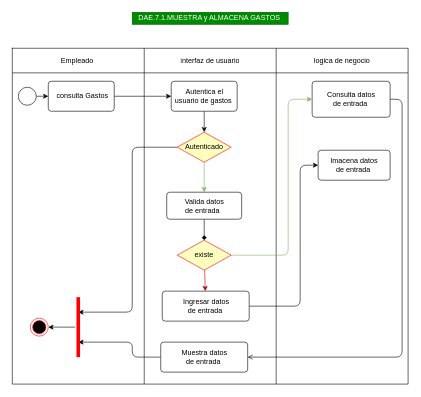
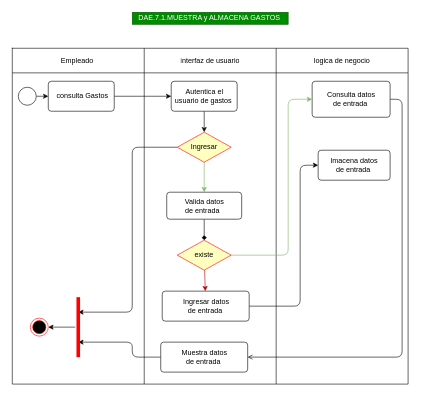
  <mxCell id="0" />
  <mxCell id="1" parent="0" />
  <mxCell id="2" value="" style="shape=table;startSize=0;container=1;collapsible=0;childLayout=tableLayout;" parent="1" vertex="1"><mxGeometry x="20" y="80" width="660" height="560" as="geometry" /></mxCell>
  <mxCell id="3" value="" style="shape=partialRectangle;collapsible=0;dropTarget=0;pointerEvents=0;fillColor=none;top=0;left=0;bottom=0;right=0;points=[[0,0.5],[1,0.5]];portConstraint=eastwest;" parent="2" vertex="1"><mxGeometry width="660" height="41" as="geometry" /></mxCell>
  <mxCell id="4" value="Empleado&amp;nbsp;" style="shape=partialRectangle;html=1;whiteSpace=wrap;connectable=0;overflow=hidden;fillColor=none;top=0;left=0;bottom=0;right=0;pointerEvents=1;" parent="3" vertex="1"><mxGeometry width="220" height="41" as="geometry"><mxRectangle width="220" height="41" as="alternateBounds" /></mxGeometry></mxCell>
  <mxCell id="5" value="interfaz de usuario" style="shape=partialRectangle;html=1;whiteSpace=wrap;connectable=0;overflow=hidden;fillColor=none;top=0;left=0;bottom=0;right=0;pointerEvents=1;" parent="3" vertex="1"><mxGeometry x="220" width="220" height="41" as="geometry"><mxRectangle width="220" height="41" as="alternateBounds" /></mxGeometry></mxCell>
  <mxCell id="6" value="logica de negocio" style="shape=partialRectangle;html=1;whiteSpace=wrap;connectable=0;overflow=hidden;fillColor=none;top=0;left=0;bottom=0;right=0;pointerEvents=1;" parent="3" vertex="1"><mxGeometry x="440" width="220" height="41" as="geometry"><mxRectangle width="220" height="41" as="alternateBounds" /></mxGeometry></mxCell>
  <mxCell id="7" value="" style="shape=partialRectangle;collapsible=0;dropTarget=0;pointerEvents=0;fillColor=none;top=0;left=0;bottom=0;right=0;points=[[0,0.5],[1,0.5]];portConstraint=eastwest;" parent="2" vertex="1"><mxGeometry y="41" width="660" height="519" as="geometry" /></mxCell>
  <mxCell id="8" value="" style="shape=partialRectangle;html=1;whiteSpace=wrap;connectable=0;overflow=hidden;fillColor=none;top=0;left=0;bottom=0;right=0;pointerEvents=1;" parent="7" vertex="1"><mxGeometry width="220" height="519" as="geometry"><mxRectangle width="220" height="519" as="alternateBounds" /></mxGeometry></mxCell>
  <mxCell id="9" value="" style="shape=partialRectangle;html=1;whiteSpace=wrap;connectable=0;overflow=hidden;fillColor=none;top=0;left=0;bottom=0;right=0;pointerEvents=1;" parent="7" vertex="1"><mxGeometry x="220" width="220" height="519" as="geometry"><mxRectangle width="220" height="519" as="alternateBounds" /></mxGeometry></mxCell>
  <mxCell id="10" value="" style="shape=partialRectangle;html=1;whiteSpace=wrap;connectable=0;overflow=hidden;fillColor=none;top=0;left=0;bottom=0;right=0;pointerEvents=1;" parent="7" vertex="1"><mxGeometry x="440" width="220" height="519" as="geometry"><mxRectangle width="220" height="519" as="alternateBounds" /></mxGeometry></mxCell>
  <mxCell id="11" value="DAE.7.1.MUESTRA y ALMACENA GASTOS&amp;nbsp;" style="text;html=1;resizable=0;autosize=1;align=center;verticalAlign=middle;points=[];rounded=0;fillColor=#008a00;fontColor=#ffffff;strokeColor=#005700;" parent="1" vertex="1"><mxGeometry x="220" y="20" width="260" height="20" as="geometry" /></mxCell>
  <mxCell id="12" style="edgeStyle=none;html=1;entryX=0;entryY=0.5;entryDx=0;entryDy=0;" parent="1" source="13" edge="1"><mxGeometry relative="1" as="geometry"><mxPoint x="80" y="160" as="targetPoint" /></mxGeometry></mxCell>
  <mxCell id="13" value="" style="ellipse;html=1;fillColor=#FFFFFF;" parent="1" vertex="1"><mxGeometry x="30" y="145" width="30" height="30" as="geometry" /></mxCell>
  <mxCell id="14" value="" style="ellipse;html=1;shape=endState;fillColor=#000000;strokeColor=#ff0000;" parent="1" vertex="1"><mxGeometry x="50" y="530" width="30" height="30" as="geometry" /></mxCell>
  <mxCell id="15" value="" style="edgeStyle=none;html=1;" parent="1" source="16" target="18" edge="1"><mxGeometry relative="1" as="geometry" /></mxCell>
  <mxCell id="16" value="&lt;span style=&quot;color: rgb(0 , 0 , 0)&quot;&gt;&amp;nbsp;consulta Gastos&lt;/span&gt;" style="html=1;align=center;verticalAlign=middle;rounded=1;absoluteArcSize=1;arcSize=10;dashed=0;fillColor=#FFFFFF;" parent="1" vertex="1"><mxGeometry x="80" y="135" width="110" height="50" as="geometry" /></mxCell>
  <mxCell id="17" style="edgeStyle=none;html=1;entryX=0.5;entryY=0;entryDx=0;entryDy=0;" parent="1" source="18" target="21" edge="1"><mxGeometry relative="1" as="geometry" /></mxCell>
  <mxCell id="18" value="&lt;span style=&quot;color: rgb(0 , 0 , 0)&quot;&gt;Autentica el &lt;br&gt;usuario de gastos&amp;nbsp;&lt;/span&gt;" style="html=1;align=center;verticalAlign=middle;rounded=1;absoluteArcSize=1;arcSize=10;dashed=0;fillColor=#FFFFFF;" parent="1" vertex="1"><mxGeometry x="285" y="135" width="110" height="50" as="geometry" /></mxCell>
  <mxCell id="19" style="edgeStyle=none;html=1;entryX=0.5;entryY=0;entryDx=0;entryDy=0;fontColor=#00CC00;fillColor=#d5e8d4;strokeColor=#82b366;gradientColor=#97d077;exitX=0.5;exitY=1;exitDx=0;exitDy=0;" parent="1" source="21" target="25" edge="1"><mxGeometry relative="1" as="geometry"><mxPoint x="520" y="160" as="targetPoint" /><Array as="points" /></mxGeometry></mxCell>
  <mxCell id="20" style="edgeStyle=none;html=1;entryX=0.75;entryY=0.5;entryDx=0;entryDy=0;entryPerimeter=0;fontColor=#FFFFFF;" parent="1" source="21" target="39" edge="1"><mxGeometry relative="1" as="geometry"><Array as="points"><mxPoint x="220" y="245" /><mxPoint x="220" y="520" /></Array></mxGeometry></mxCell>
- <mxCell id="21" value="&lt;span style=&quot;color: rgb(0 , 0 , 0)&quot;&gt;Autenticado&lt;/span&gt;" style="rhombus;whiteSpace=wrap;html=1;fillColor=#ffffc0;strokeColor=#ff0000;" parent="1" vertex="1"><mxGeometry x="295" y="220" width="90" height="50" as="geometry" /></mxCell>
+ <mxCell id="21" value="&lt;span style=&quot;color: rgb(0 , 0 , 0)&quot;&gt;Ingresar&lt;/span&gt;" style="rhombus;whiteSpace=wrap;html=1;fillColor=#ffffc0;strokeColor=#ff0000;" parent="1" vertex="1"><mxGeometry x="295" y="220" width="90" height="50" as="geometry" /></mxCell>
  <mxCell id="22" value="&lt;font color=&quot;#ffffff&quot;&gt;NO&lt;/font&gt;" style="text;html=1;resizable=0;autosize=1;align=center;verticalAlign=middle;points=[];fillColor=none;strokeColor=none;rounded=0;fontColor=#00CC00;" parent="1" vertex="1"><mxGeometry x="265" y="250" width="30" height="20" as="geometry" /></mxCell>
  <mxCell id="23" value="&lt;font color=&quot;#ffffff&quot;&gt;SI&lt;/font&gt;" style="text;html=1;resizable=0;autosize=1;align=center;verticalAlign=middle;points=[];fillColor=none;strokeColor=none;rounded=0;fontColor=#00CC00;" parent="1" vertex="1"><mxGeometry x="340" y="280" width="30" height="20" as="geometry" /></mxCell>
  <mxCell id="24" style="edgeStyle=none;html=1;fontColor=#FFFFFF;endArrow=diamond;" parent="1" source="25" target="30" edge="1"><mxGeometry relative="1" as="geometry" /></mxCell>
  <mxCell id="25" value="&lt;font color=&quot;#000000&quot;&gt;Valida datos &lt;br&gt;de entrada&amp;nbsp;&amp;nbsp;&lt;/font&gt;" style="html=1;align=center;verticalAlign=middle;rounded=1;absoluteArcSize=1;arcSize=10;dashed=0;fillColor=#FFFFFF;" parent="1" vertex="1"><mxGeometry x="277.5" y="320" width="125" height="45" as="geometry" /></mxCell>
  <mxCell id="26" style="edgeStyle=none;html=1;entryX=1;entryY=0.5;entryDx=0;entryDy=0;fontColor=#FFFFFF;exitX=1;exitY=0.5;exitDx=0;exitDy=0;endArrow=open;" parent="1" source="27" target="37" edge="1"><mxGeometry relative="1" as="geometry"><Array as="points"><mxPoint x="670" y="165" /><mxPoint x="670" y="595" /></Array></mxGeometry></mxCell>
  <mxCell id="27" value="&lt;span style=&quot;color: rgb(0 , 0 , 0)&quot;&gt;Consulta datos &lt;br&gt;de entrada&amp;nbsp;&lt;/span&gt;" style="html=1;align=center;verticalAlign=middle;rounded=1;absoluteArcSize=1;arcSize=10;dashed=0;fillColor=#FFFFFF;" parent="1" vertex="1"><mxGeometry x="520" y="135" width="130" height="60" as="geometry" /></mxCell>
  <mxCell id="28" style="edgeStyle=none;html=1;entryX=0;entryY=0.5;entryDx=0;entryDy=0;fontColor=#FFFFFF;fillColor=#d5e8d4;gradientColor=#97d077;strokeColor=#82b366;" parent="1" source="30" target="27" edge="1"><mxGeometry relative="1" as="geometry"><Array as="points"><mxPoint x="480" y="425" /><mxPoint x="480" y="165" /></Array></mxGeometry></mxCell>
  <mxCell id="29" style="edgeStyle=none;html=1;fontColor=#FFFFFF;fillColor=#e51400;strokeColor=#B20000;" parent="1" source="30" target="32" edge="1"><mxGeometry relative="1" as="geometry" /></mxCell>
  <mxCell id="30" value="&lt;font color=&quot;#000000&quot;&gt;existe&lt;/font&gt;" style="rhombus;whiteSpace=wrap;html=1;fillColor=#ffffc0;strokeColor=#ff0000;" parent="1" vertex="1"><mxGeometry x="295" y="400" width="90" height="50" as="geometry" /></mxCell>
  <mxCell id="31" style="edgeStyle=none;html=1;entryX=0;entryY=0.5;entryDx=0;entryDy=0;fontColor=#FFFFFF;" parent="1" source="32" target="35" edge="1"><mxGeometry relative="1" as="geometry"><Array as="points"><mxPoint x="500" y="510" /><mxPoint x="500" y="275" /></Array></mxGeometry></mxCell>
  <mxCell id="32" value="&lt;font color=&quot;#000000&quot;&gt;Ingresar datos &lt;br&gt;de entrada&amp;nbsp;&lt;/font&gt;" style="html=1;align=center;verticalAlign=middle;rounded=1;absoluteArcSize=1;arcSize=10;dashed=0;fillColor=#FFFFFF;" parent="1" vertex="1"><mxGeometry x="270" y="485" width="145" height="50" as="geometry" /></mxCell>
  <mxCell id="33" value="&lt;font color=&quot;#ffffff&quot;&gt;SI&lt;/font&gt;" style="text;html=1;resizable=0;autosize=1;align=center;verticalAlign=middle;points=[];fillColor=none;strokeColor=none;rounded=0;fontColor=#00CC00;" parent="1" vertex="1"><mxGeometry x="389" y="400" width="30" height="20" as="geometry" /></mxCell>
  <mxCell id="34" value="&lt;font color=&quot;#ffffff&quot;&gt;NO&lt;/font&gt;" style="text;html=1;resizable=0;autosize=1;align=center;verticalAlign=middle;points=[];fillColor=none;strokeColor=none;rounded=0;fontColor=#00CC00;" parent="1" vertex="1"><mxGeometry x="340" y="450" width="30" height="20" as="geometry" /></mxCell>
  <mxCell id="35" value="&lt;font color=&quot;#000000&quot;&gt;lmacena datos &lt;br&gt;de entrada&amp;nbsp;&lt;/font&gt;" style="html=1;align=center;verticalAlign=middle;rounded=1;absoluteArcSize=1;arcSize=10;dashed=0;fillColor=#FFFFFF;" parent="1" vertex="1"><mxGeometry x="530" y="250" width="120" height="50" as="geometry" /></mxCell>
  <mxCell id="36" style="edgeStyle=none;html=1;entryX=0.25;entryY=0.5;entryDx=0;entryDy=0;entryPerimeter=0;fontColor=#FFFFFF;" parent="1" source="37" target="39" edge="1"><mxGeometry relative="1" as="geometry"><Array as="points"><mxPoint x="220" y="595" /><mxPoint x="220" y="570" /></Array></mxGeometry></mxCell>
  <mxCell id="37" value="&lt;font color=&quot;#000000&quot;&gt;Muestra datos &lt;br&gt;de entrada&amp;nbsp;&lt;/font&gt;" style="html=1;align=center;verticalAlign=middle;rounded=1;absoluteArcSize=1;arcSize=10;dashed=0;fillColor=#FFFFFF;" parent="1" vertex="1"><mxGeometry x="267.5" y="570" width="145" height="50" as="geometry" /></mxCell>
  <mxCell id="38" style="edgeStyle=none;html=1;entryX=1;entryY=0.5;entryDx=0;entryDy=0;fontColor=#FFFFFF;" parent="1" source="39" target="14" edge="1"><mxGeometry relative="1" as="geometry" /></mxCell>
  <mxCell id="39" value="" style="shape=line;html=1;strokeWidth=6;strokeColor=#ff0000;rotation=-90;" parent="1" vertex="1"><mxGeometry x="80" y="540" width="100" height="10" as="geometry" /></mxCell>
